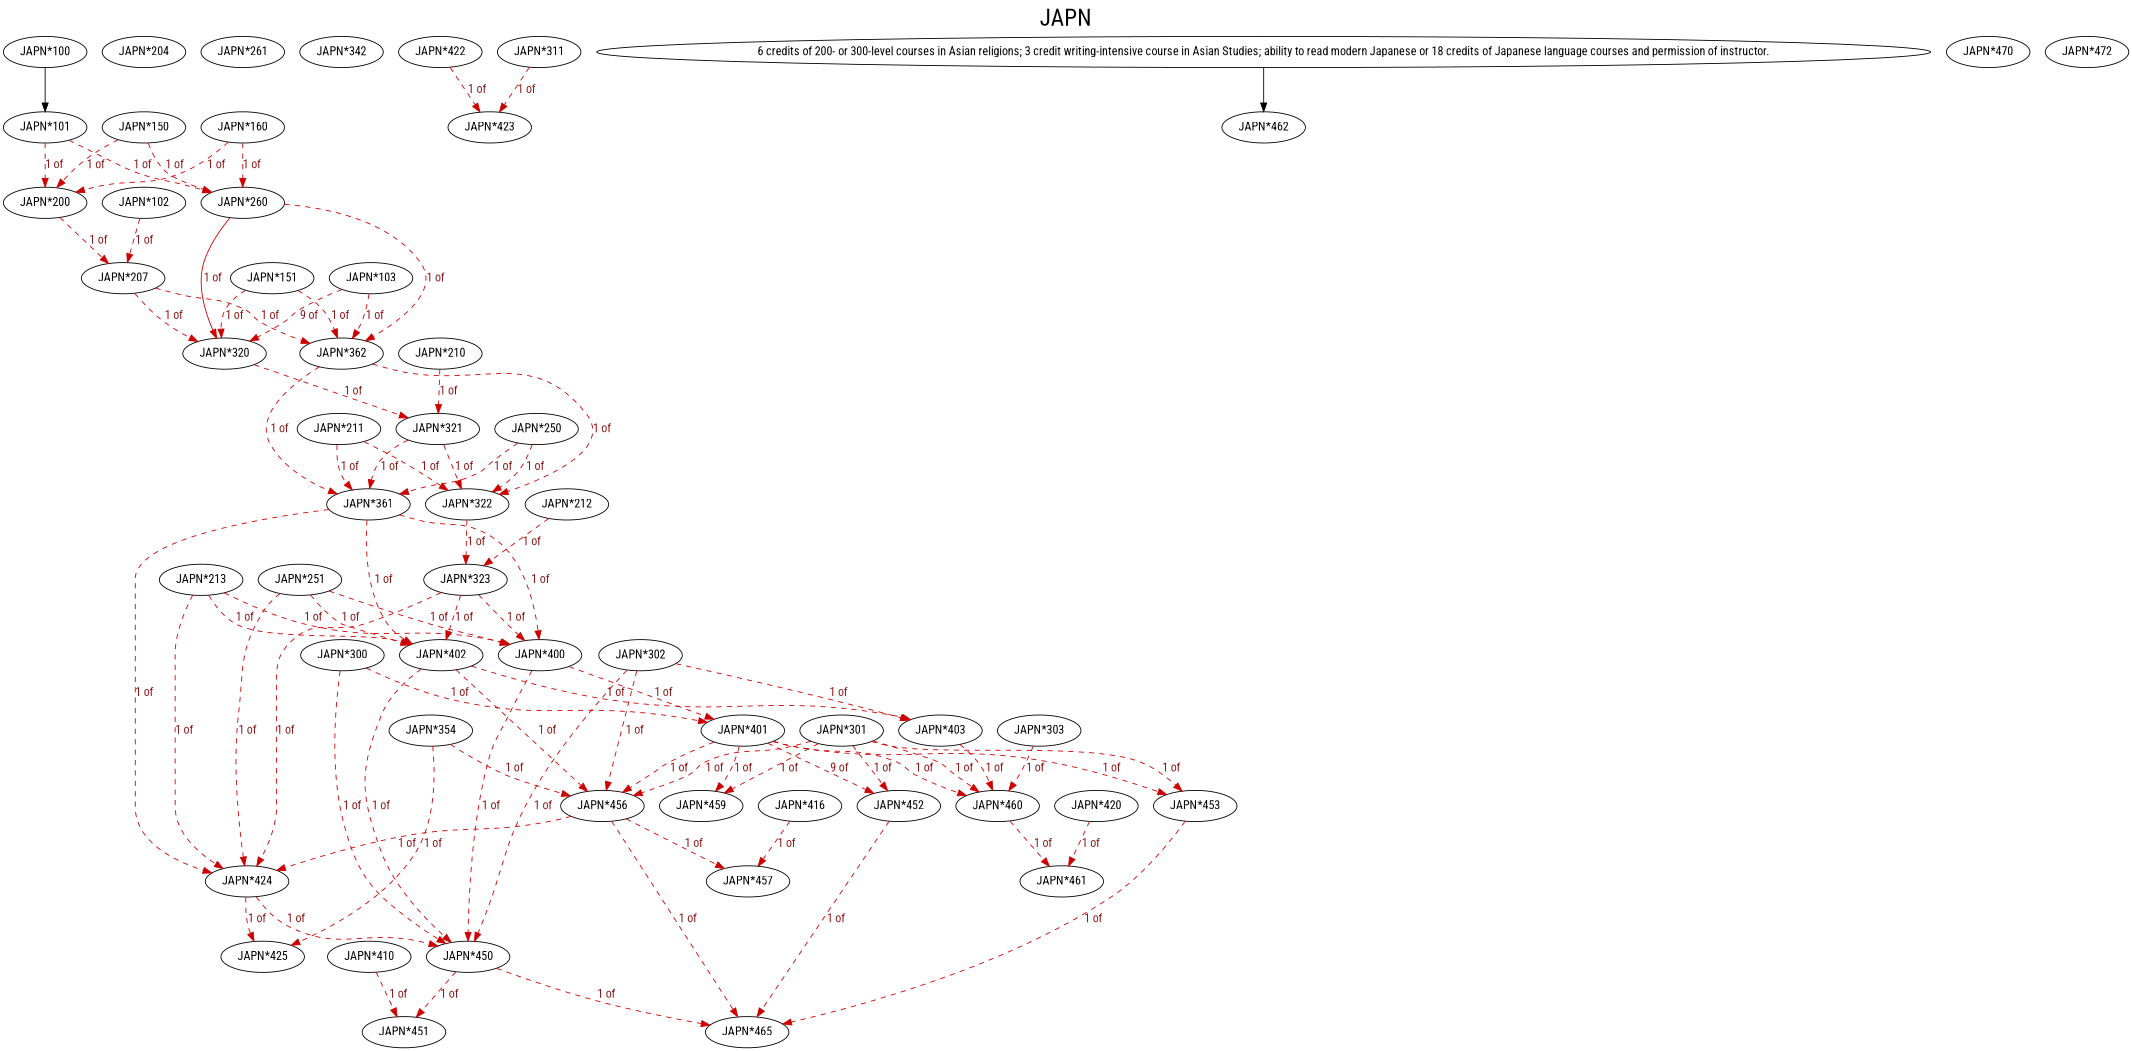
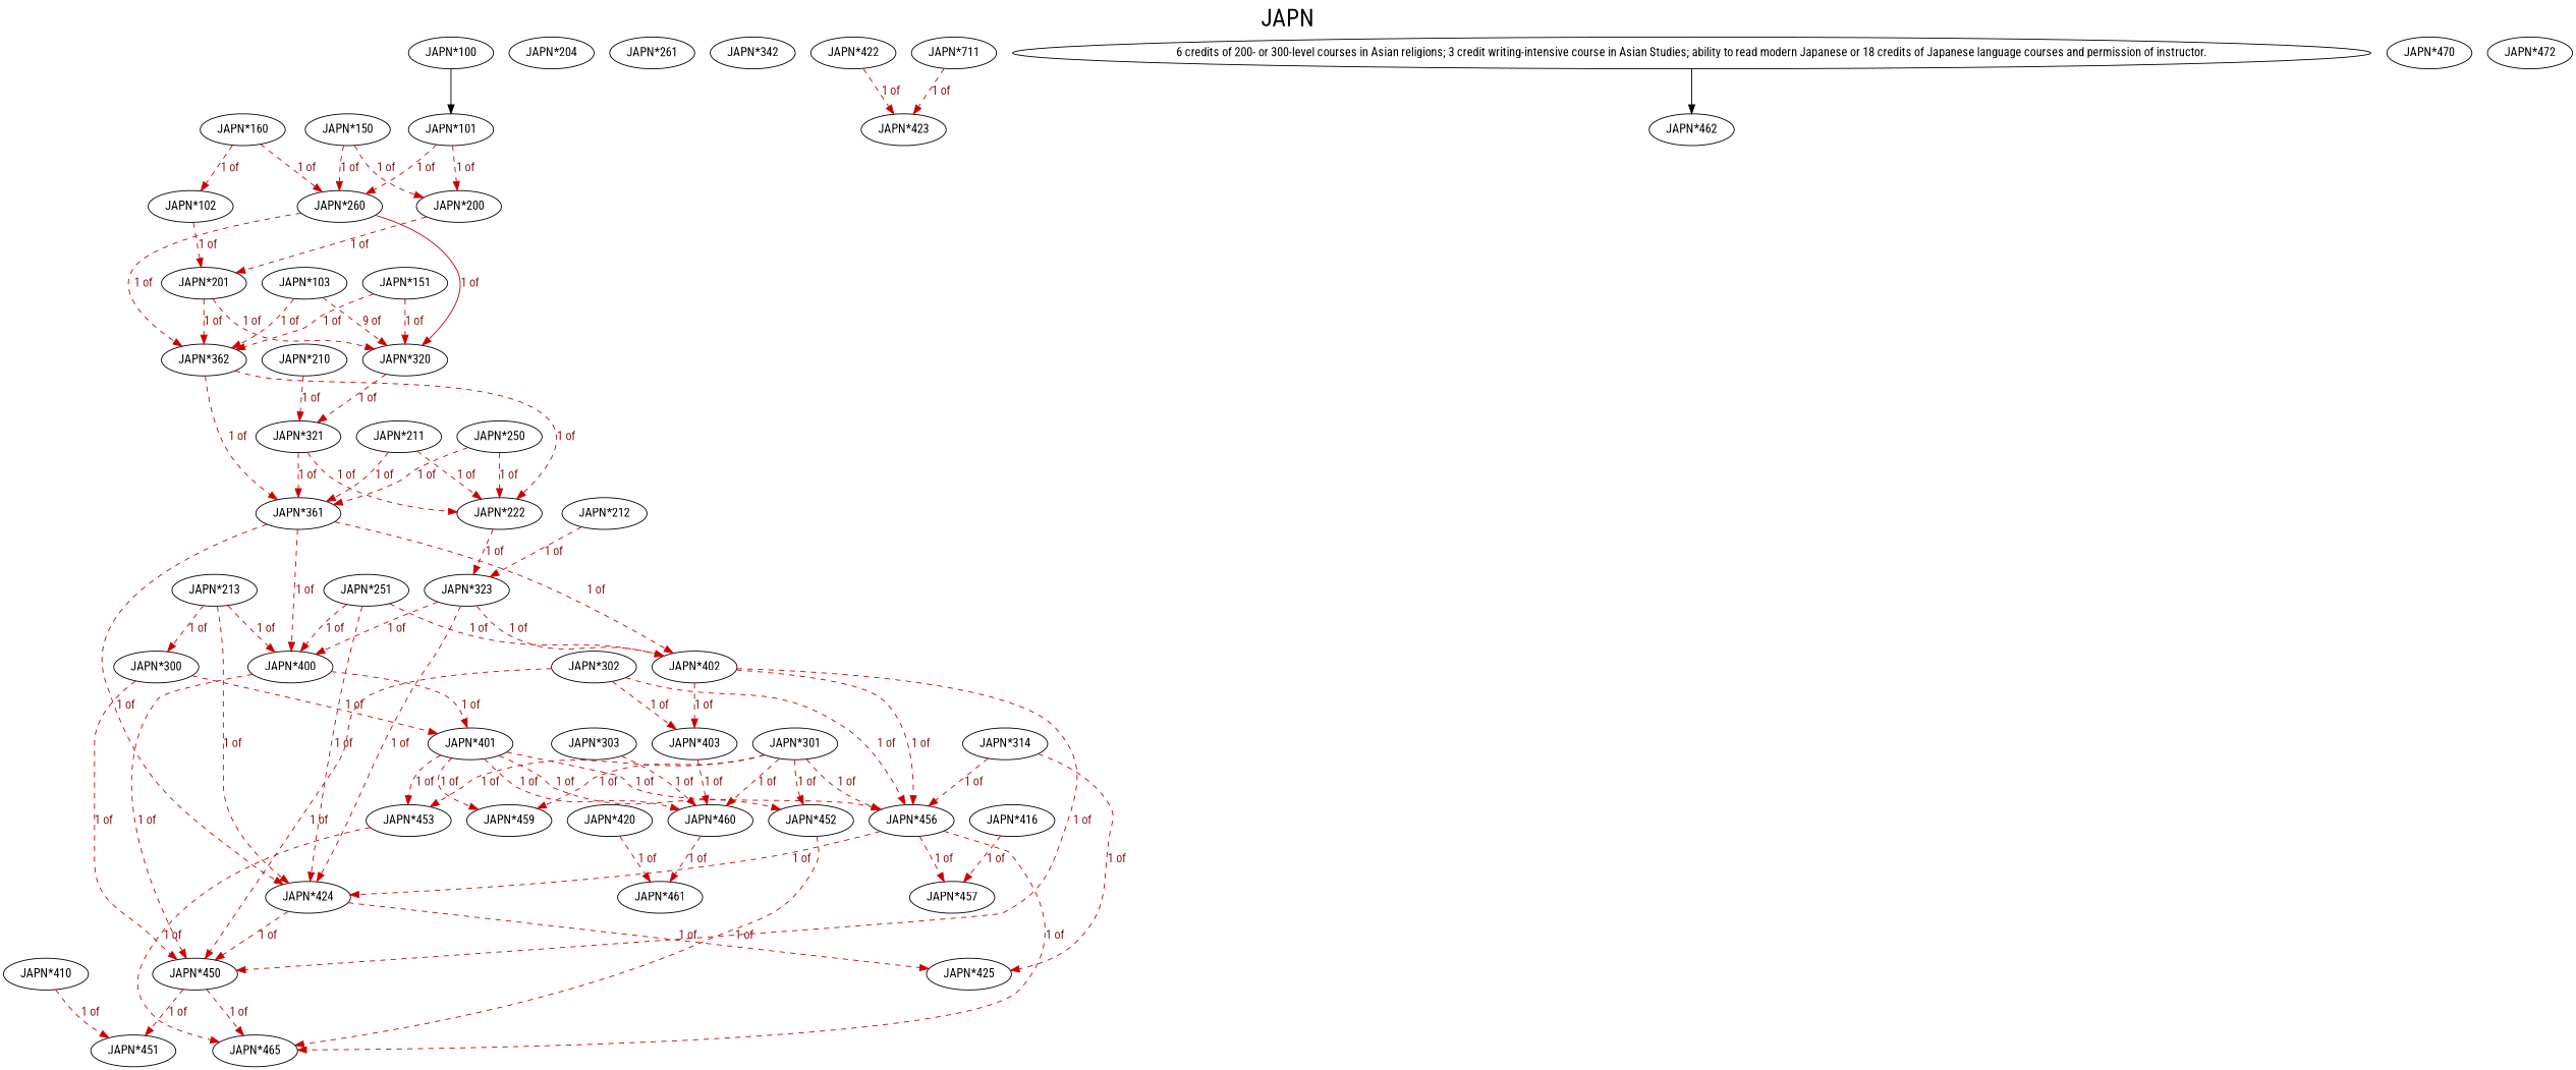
  digraph {
    fontname="Roboto Condensed"
    fontsize=27
    label=JAPN
    labelloc=t
    node [fontname="Roboto Condensed"]
    edge [fontname="Roboto Condensed" style=dashed color=red3 fontcolor=firebrick4]
    "JAPN*100"
    "JAPN*101"
    "JAPN*200"
    "JAPN*260"
-   "JAPN*201" [label="JAPN*207"]
+   "JAPN*201"
    "JAPN*320"
    n7 [label="JAPN*362"]
    "JAPN*160"
    "JAPN*150"
    "JAPN*102"
    "JAPN*321"
-   "JAPN*322"
+   "JAPN*322" [label="JAPN*222"]
    "JAPN*361"
    "JAPN*204"
    "JAPN*261"
    "JAPN*103"
    "JAPN*151"
    "JAPN*210"
    "JAPN*323"
    "JAPN*400"
    "JAPN*402"
    "JAPN*424"
    "JAPN*211"
    "JAPN*250"
    "JAPN*212"
    "JAPN*401"
    "JAPN*450"
    "JAPN*456"
    "JAPN*403"
    "JAPN*425"
    "JAPN*342"
    "JAPN*213"
    "JAPN*452"
    "JAPN*453"
    "JAPN*459"
    "JAPN*460"
    "JAPN*451"
    "JAPN*465"
    "JAPN*251"
    "JAPN*300"
    "JAPN*457"
    "JAPN*461"
    "JAPN*302"
    "JAPN*422"
    "JAPN*423"
-   "JAPN*311"
-   "JAPN*314" [label="JAPN*354"]
+   "JAPN*311" [label="JAPN*711"]
+   "JAPN*314"
    "JAPN*410"
    "JAPN*301"
    "JAPN*416"
    "JAPN*303"
    "JAPN*420"
    "6 credits of 200- or 300-level courses in Asian religions; 3 credit writing-intensive course in Asian Studies; ability to read modern Japanese or 18 credits of Japanese language courses and permission of instructor."
    "JAPN*462"
    "JAPN*470"
    "JAPN*472"
    "JAPN*100" -> "JAPN*101" [style=solid color="" fontcolor=""]
    "JAPN*101" -> "JAPN*200" [label="1 of"]
    "JAPN*101" -> "JAPN*260" [label="1 of"]
    "JAPN*200" -> "JAPN*201" [label="1 of"]
    "JAPN*260" -> "JAPN*320" [label="1 of" style=solid]
    "JAPN*260" -> n7 [label="1 of"]
    "JAPN*201" -> "JAPN*320" [label="1 of"]
    "JAPN*201" -> n7 [label="1 of"]
    "JAPN*320" -> "JAPN*321" [label="1 of"]
    n7 -> "JAPN*322" [label="1 of"]
    n7 -> "JAPN*361" [label="1 of"]
-   "JAPN*160" -> "JAPN*200" [label="1 of"]
+   "JAPN*160" -> "JAPN*102" [label="1 of"]
    "JAPN*160" -> "JAPN*260" [label="1 of"]
    "JAPN*150" -> "JAPN*200" [label="1 of"]
    "JAPN*150" -> "JAPN*260" [label="1 of"]
    "JAPN*102" -> "JAPN*201" [label="1 of"]
    "JAPN*321" -> "JAPN*322" [label="1 of"]
    "JAPN*321" -> "JAPN*361" [label="1 of"]
    "JAPN*322" -> "JAPN*323" [label="1 of"]
    "JAPN*361" -> "JAPN*400" [label="1 of"]
    "JAPN*361" -> "JAPN*402" [label="1 of"]
    "JAPN*361" -> "JAPN*424" [label="1 of"]
    "JAPN*103" -> "JAPN*320" [label="9 of"]
    "JAPN*103" -> n7 [label="1 of"]
    "JAPN*151" -> "JAPN*320" [label="1 of"]
    "JAPN*151" -> n7 [label="1 of"]
    "JAPN*210" -> "JAPN*321" [label="1 of"]
    "JAPN*323" -> "JAPN*400" [label="1 of"]
    "JAPN*323" -> "JAPN*402" [label="1 of"]
    "JAPN*323" -> "JAPN*424" [label="1 of"]
    "JAPN*400" -> "JAPN*401" [label="1 of"]
    "JAPN*400" -> "JAPN*450" [label="1 of"]
    "JAPN*402" -> "JAPN*450" [label="1 of"]
    "JAPN*402" -> "JAPN*456" [label="1 of"]
    "JAPN*402" -> "JAPN*403" [label="1 of"]
    "JAPN*424" -> "JAPN*450" [label="1 of"]
    "JAPN*424" -> "JAPN*425" [label="1 of"]
    "JAPN*211" -> "JAPN*322" [label="1 of"]
    "JAPN*211" -> "JAPN*361" [label="1 of"]
    "JAPN*250" -> "JAPN*322" [label="1 of"]
    "JAPN*250" -> "JAPN*361" [label="1 of"]
    "JAPN*212" -> "JAPN*323" [label="1 of"]
    "JAPN*401" -> "JAPN*456" [label="1 of"]
-   "JAPN*401" -> "JAPN*452" [label="9 of"]
+   "JAPN*401" -> "JAPN*452" [label="1 of"]
    "JAPN*401" -> "JAPN*453" [label="1 of"]
    "JAPN*401" -> "JAPN*459" [label="1 of"]
    "JAPN*401" -> "JAPN*460" [label="1 of"]
    "JAPN*450" -> "JAPN*451" [label="1 of"]
    "JAPN*450" -> "JAPN*465" [label="1 of"]
    "JAPN*456" -> "JAPN*424" [label="1 of"]
    "JAPN*456" -> "JAPN*465" [label="1 of"]
    "JAPN*456" -> "JAPN*457" [label="1 of"]
    "JAPN*403" -> "JAPN*460" [label="1 of"]
    "JAPN*213" -> "JAPN*400" [label="1 of"]
-   "JAPN*213" -> "JAPN*402" [label="1 of"]
+   "JAPN*213" -> "JAPN*300" [label="1 of"]
    "JAPN*213" -> "JAPN*424" [label="1 of"]
    "JAPN*452" -> "JAPN*465" [label="1 of"]
    "JAPN*453" -> "JAPN*465" [label="1 of"]
    "JAPN*460" -> "JAPN*461" [label="1 of"]
    "JAPN*251" -> "JAPN*400" [label="1 of"]
    "JAPN*251" -> "JAPN*402" [label="1 of"]
    "JAPN*251" -> "JAPN*424" [label="1 of"]
    "JAPN*300" -> "JAPN*401" [label="1 of"]
    "JAPN*300" -> "JAPN*450" [label="1 of"]
    "JAPN*302" -> "JAPN*450" [label="1 of"]
    "JAPN*302" -> "JAPN*456" [label="1 of"]
    "JAPN*302" -> "JAPN*403" [label="1 of"]
    "JAPN*422" -> "JAPN*423" [label="1 of"]
    "JAPN*311" -> "JAPN*423" [label="1 of"]
    "JAPN*314" -> "JAPN*456" [label="1 of"]
    "JAPN*314" -> "JAPN*425" [label="1 of"]
    "JAPN*410" -> "JAPN*451" [label="1 of"]
    "JAPN*301" -> "JAPN*456" [label="1 of"]
    "JAPN*301" -> "JAPN*452" [label="1 of"]
    "JAPN*301" -> "JAPN*453" [label="1 of"]
    "JAPN*301" -> "JAPN*459" [label="1 of"]
    "JAPN*301" -> "JAPN*460" [label="1 of"]
    "JAPN*416" -> "JAPN*457" [label="1 of"]
    "JAPN*303" -> "JAPN*460" [label="1 of"]
    "JAPN*420" -> "JAPN*461" [label="1 of"]
    "6 credits of 200- or 300-level courses in Asian religions; 3 credit writing-intensive course in Asian Studies; ability to read modern Japanese or 18 credits of Japanese language courses and permission of instructor." -> "JAPN*462" [style=solid color="" fontcolor=""]
  }
